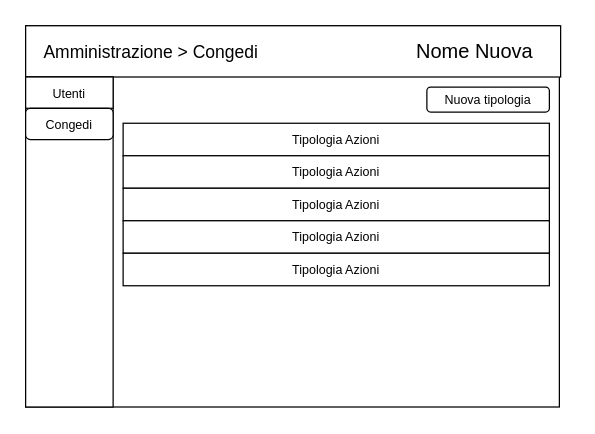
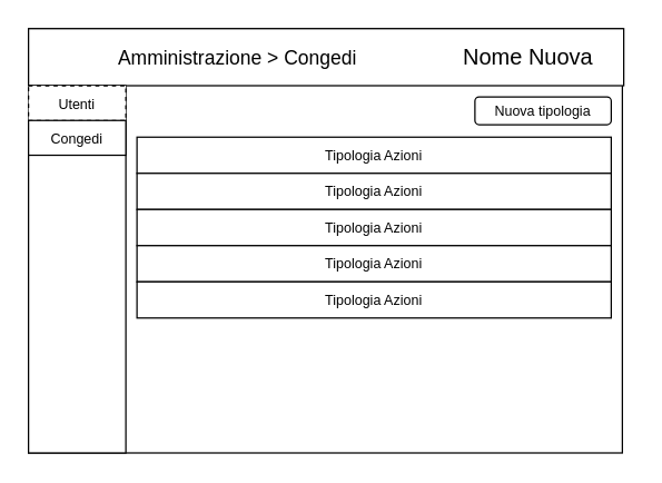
  <mxCell id="0" />
  <mxCell id="1" parent="0" />
  <mxCell id="2" value="" style="rounded=0;whiteSpace=wrap;html=1;" vertex="1" parent="1"><mxGeometry x="20" y="20" width="427" height="305" as="geometry" /></mxCell>
  <mxCell id="3" value="" style="rounded=0;whiteSpace=wrap;html=1;fontSize=10;" vertex="1" parent="1"><mxGeometry x="20" y="20" width="428" height="41" as="geometry" /></mxCell>
  <mxCell id="4" value="Nome Nuova" style="text;html=1;strokeColor=none;fillColor=none;align=center;verticalAlign=middle;whiteSpace=wrap;rounded=0;fontSize=16;" vertex="1" parent="1"><mxGeometry x="305" y="20" width="149" height="40" as="geometry" /></mxCell>
  <mxCell id="5" value="" style="rounded=0;whiteSpace=wrap;html=1;fontSize=10;" vertex="1" parent="1"><mxGeometry x="20" y="61" width="70" height="264" as="geometry" /></mxCell>
- <mxCell id="6" value="&lt;font style=&quot;font-size: 14px&quot;&gt;Amministrazione &amp;gt; Congedi&lt;/font&gt;" style="text;html=1;strokeColor=none;fillColor=none;align=center;verticalAlign=middle;whiteSpace=wrap;rounded=0;fontSize=10;" vertex="1" parent="1"><mxGeometry x="23" y="30.5" width="195" height="20" as="geometry" /></mxCell>
- <mxCell id="7" value="Utenti" style="rounded=0;whiteSpace=wrap;html=1;fontSize=10;" vertex="1" parent="1"><mxGeometry x="20" y="61" width="70" height="25" as="geometry" /></mxCell>
- <mxCell id="8" value="Congedi" style="whiteSpace=wrap;html=1;fontSize=10;rounded=1;" vertex="1" parent="1"><mxGeometry x="20" y="86" width="70" height="25" as="geometry" /></mxCell>
+ <mxCell id="6" value="&lt;font style=&quot;font-size: 14px&quot;&gt;Amministrazione &amp;gt; Congedi&lt;/font&gt;" style="text;html=1;strokeColor=none;fillColor=none;align=center;verticalAlign=middle;whiteSpace=wrap;rounded=0;fontSize=10;" vertex="1" parent="1"><mxGeometry x="73" y="30.5" width="195" height="20" as="geometry" /></mxCell>
+ <mxCell id="7" value="Utenti" style="rounded=0;whiteSpace=wrap;html=1;fontSize=10;dashed=1;" vertex="1" parent="1"><mxGeometry x="20" y="61" width="70" height="25" as="geometry" /></mxCell>
+ <mxCell id="8" value="Congedi" style="rounded=0;whiteSpace=wrap;html=1;fontSize=10;" vertex="1" parent="1"><mxGeometry x="20" y="86" width="70" height="25" as="geometry" /></mxCell>
  <mxCell id="9" value="Tipologia Azioni" style="rounded=0;whiteSpace=wrap;html=1;fontSize=10;" vertex="1" parent="1"><mxGeometry x="98" y="98" width="341" height="26" as="geometry" /></mxCell>
  <mxCell id="10" value="Nuova tipologia" style="whiteSpace=wrap;html=1;fontSize=10;rounded=1;" vertex="1" parent="1"><mxGeometry x="341" y="69" width="98" height="20" as="geometry" /></mxCell>
  <mxCell id="11" value="Tipologia Azioni" style="rounded=0;whiteSpace=wrap;html=1;fontSize=10;" vertex="1" parent="1"><mxGeometry x="98" y="124" width="341" height="26" as="geometry" /></mxCell>
  <mxCell id="12" value="Tipologia Azioni" style="rounded=0;whiteSpace=wrap;html=1;fontSize=10;" vertex="1" parent="1"><mxGeometry x="98" y="150" width="341" height="26" as="geometry" /></mxCell>
  <mxCell id="13" value="Tipologia Azioni" style="rounded=0;whiteSpace=wrap;html=1;fontSize=10;" vertex="1" parent="1"><mxGeometry x="98" y="176" width="341" height="26" as="geometry" /></mxCell>
  <mxCell id="14" value="Tipologia Azioni" style="rounded=0;whiteSpace=wrap;html=1;fontSize=10;" vertex="1" parent="1"><mxGeometry x="98" y="202" width="341" height="26" as="geometry" /></mxCell>
